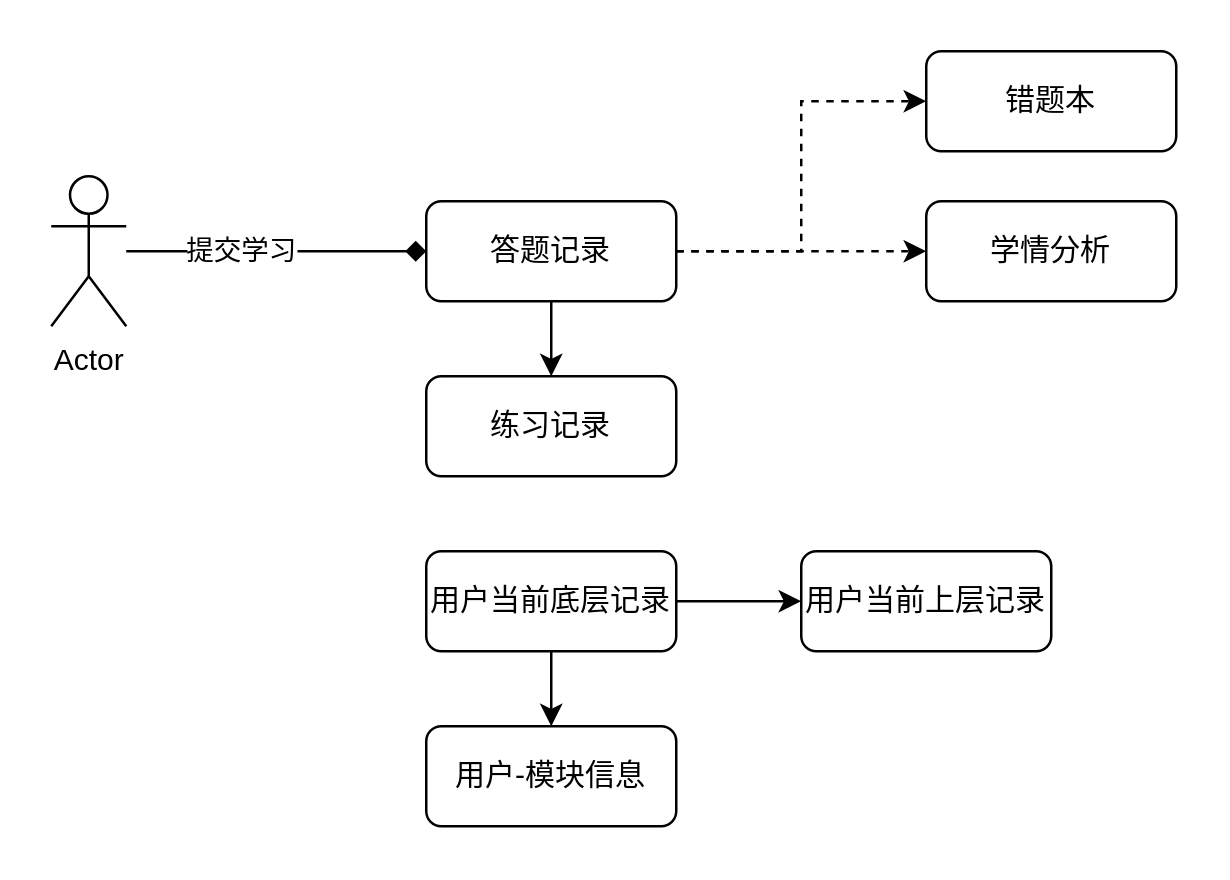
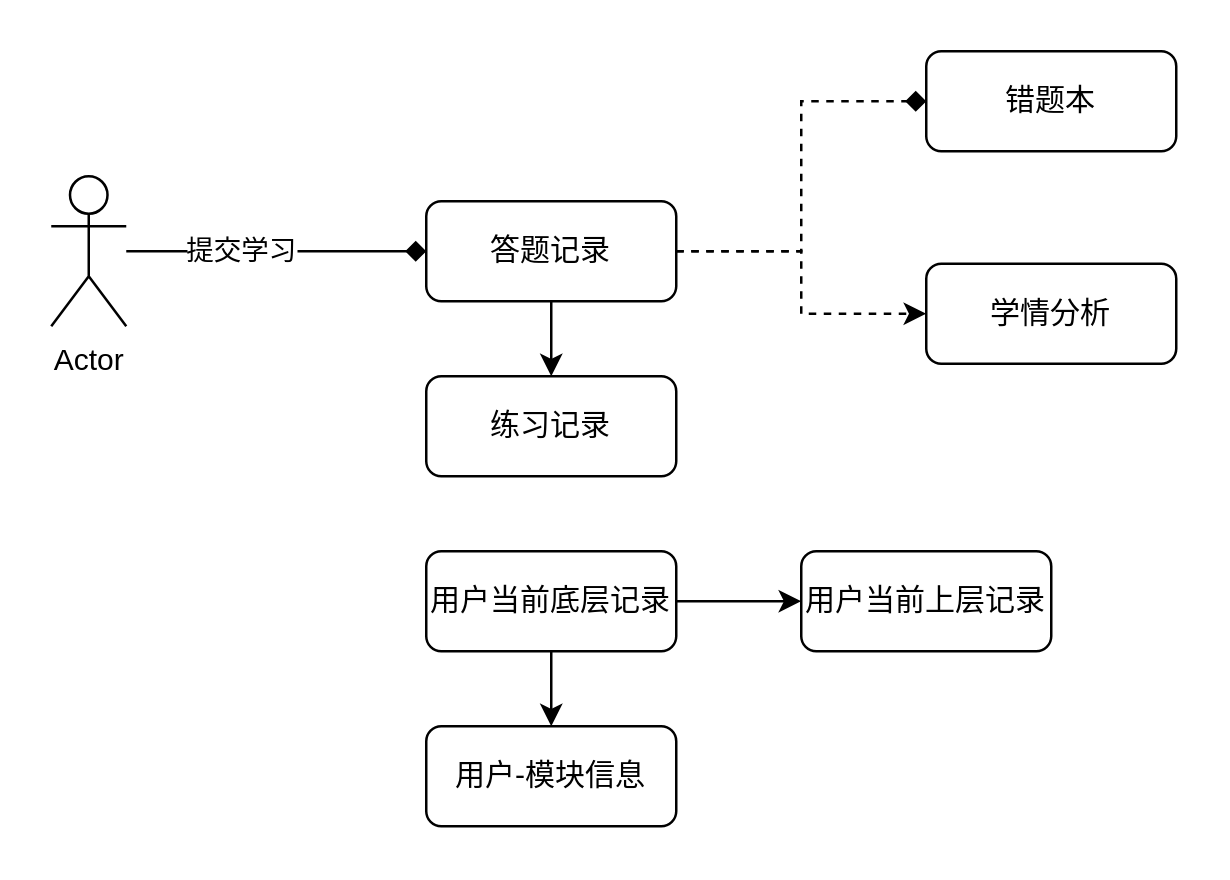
  <mxCell id="0" />
  <mxCell id="1" parent="0" />
  <mxCell id="2" value="用户-模块信息" style="rounded=1;whiteSpace=wrap;html=1;" vertex="1" parent="1"><mxGeometry x="170" y="290" width="100" height="40" as="geometry" /></mxCell>
  <mxCell id="3" value="练习记录" style="rounded=1;whiteSpace=wrap;html=1;" vertex="1" parent="1"><mxGeometry x="170" y="150" width="100" height="40" as="geometry" /></mxCell>
  <mxCell id="4" style="edgeStyle=orthogonalEdgeStyle;rounded=0;orthogonalLoop=1;jettySize=auto;html=1;entryX=0.5;entryY=0;entryDx=0;entryDy=0;" edge="1" parent="1" source="7" target="3"><mxGeometry relative="1" as="geometry" /></mxCell>
- <mxCell id="5" style="edgeStyle=orthogonalEdgeStyle;rounded=0;orthogonalLoop=1;jettySize=auto;html=1;entryX=0;entryY=0.5;entryDx=0;entryDy=0;dashed=1;" edge="1" parent="1" source="7" target="15"><mxGeometry relative="1" as="geometry" /></mxCell>
+ <mxCell id="5" style="edgeStyle=orthogonalEdgeStyle;rounded=0;orthogonalLoop=1;jettySize=auto;html=1;entryX=0;entryY=0.5;entryDx=0;entryDy=0;dashed=1;endArrow=diamond;" edge="1" parent="1" source="7" target="15"><mxGeometry relative="1" as="geometry" /></mxCell>
  <mxCell id="6" style="edgeStyle=orthogonalEdgeStyle;rounded=0;orthogonalLoop=1;jettySize=auto;html=1;dashed=1;" edge="1" parent="1" source="7" target="16"><mxGeometry relative="1" as="geometry" /></mxCell>
  <mxCell id="7" value="答题记录" style="rounded=1;whiteSpace=wrap;html=1;" vertex="1" parent="1"><mxGeometry x="170" y="80" width="100" height="40" as="geometry" /></mxCell>
  <mxCell id="8" style="edgeStyle=orthogonalEdgeStyle;rounded=0;orthogonalLoop=1;jettySize=auto;html=1;" edge="1" parent="1" source="10" target="11"><mxGeometry relative="1" as="geometry" /></mxCell>
  <mxCell id="9" style="edgeStyle=orthogonalEdgeStyle;rounded=0;orthogonalLoop=1;jettySize=auto;html=1;" edge="1" parent="1" source="10" target="2"><mxGeometry relative="1" as="geometry" /></mxCell>
  <mxCell id="10" value="用户当前底层记录" style="rounded=1;whiteSpace=wrap;html=1;" vertex="1" parent="1"><mxGeometry x="170" y="220" width="100" height="40" as="geometry" /></mxCell>
  <mxCell id="11" value="用户当前上层记录" style="rounded=1;whiteSpace=wrap;html=1;" vertex="1" parent="1"><mxGeometry x="320" y="220" width="100" height="40" as="geometry" /></mxCell>
  <mxCell id="12" style="edgeStyle=orthogonalEdgeStyle;rounded=0;orthogonalLoop=1;jettySize=auto;html=1;entryX=0;entryY=0.5;entryDx=0;entryDy=0;endArrow=diamond;" edge="1" parent="1" source="14" target="7"><mxGeometry relative="1" as="geometry" /></mxCell>
  <mxCell id="13" value="提交学习" style="edgeLabel;html=1;align=center;verticalAlign=middle;resizable=0;points=[];" vertex="1" connectable="0" parent="12"><mxGeometry x="-0.243" y="1" relative="1" as="geometry"><mxPoint as="offset" /></mxGeometry></mxCell>
  <mxCell id="14" value="Actor" style="shape=umlActor;verticalLabelPosition=bottom;verticalAlign=top;html=1;outlineConnect=0;" vertex="1" parent="1"><mxGeometry x="20" y="70" width="30" height="60" as="geometry" /></mxCell>
  <mxCell id="15" value="错题本" style="rounded=1;whiteSpace=wrap;html=1;" vertex="1" parent="1"><mxGeometry x="370" y="20" width="100" height="40" as="geometry" /></mxCell>
- <mxCell id="16" value="学情分析" style="rounded=1;whiteSpace=wrap;html=1;" vertex="1" parent="1"><mxGeometry x="370" y="80" width="100" height="40" as="geometry" /></mxCell>
+ <mxCell id="16" value="学情分析" style="rounded=1;whiteSpace=wrap;html=1;" vertex="1" parent="1"><mxGeometry x="370" y="105" width="100" height="40" as="geometry" /></mxCell>
